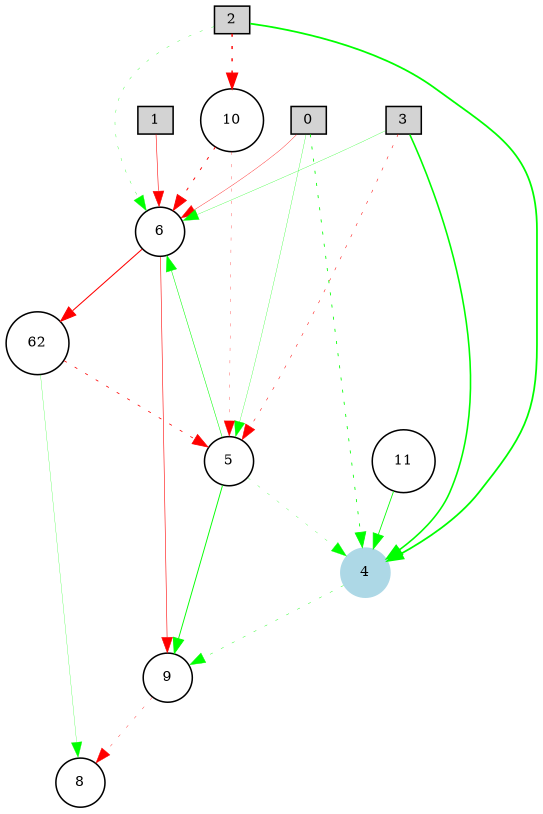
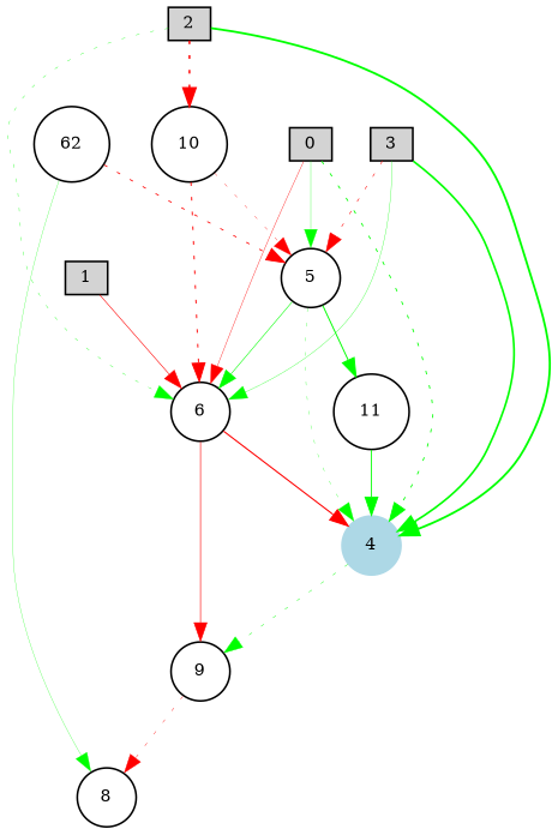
  digraph {
    node [fontsize=9 shape=circle]
    edge [color=green style=solid]
    0 [height=0.2 shape=box style=filled width=0.2]
    4 [color=lightblue height=0.2 style=filled width=0.2]
    6 [height=0.2 width=0.2]
    5 [height=0.2 width=0.2]
    9 [height=0.2 width=0.2]
    11 [height=0.2 width=0.2]
    1 [height=0.2 shape=box style=filled width=0.2]
    2 [height=0.2 shape=box style=filled width=0.2]
    10 [height=0.2 width=0.2]
    3 [height=0.2 shape=box style=filled width=0.2]
    8 [height=0.2 width=0.2]
    n12 [height=0.2 label=62 width=0.2]
    0 -> 4 [penwidth=0.5327240400585268 style=dotted]
    0 -> 6 [color=red penwidth=0.23174767607296315]
    0 -> 5 [penwidth=0.19065552443287426]
    4 -> 9 [penwidth=0.25570024888450893 style=dotted]
-   6 -> n12 [color=red penwidth=0.6748336672972512]
+   6 -> 4 [color=red penwidth=0.6748336672972512]
    6 -> 9 [color=red penwidth=0.3772096802931698]
    5 -> 4 [penwidth=0.18038639655943794 style=dotted]
    5 -> 6 [penwidth=0.3463888948584056]
-   5 -> 9 [penwidth=0.6093330331286754]
+   5 -> 11 [penwidth=0.6093330331286754]
    9 -> 8 [color=red penwidth=0.22944194857997646 style=dotted]
    11 -> 4 [penwidth=0.5439367764606824]
    1 -> 6 [color=red penwidth=0.3614979115144187]
    2 -> 4 [penwidth=1.1538159915333903]
    2 -> 6 [penwidth=0.2122403883241009 style=dotted]
    2 -> 10 [color=red penwidth=0.9246046460553546 style=dotted]
    10 -> 6 [color=red penwidth=0.5984880408866935 style=dotted]
    10 -> 5 [color=red penwidth=0.19419838783537857 style=dotted]
    3 -> 4 [penwidth=1.0410123620610432]
    3 -> 6 [penwidth=0.18811198599626944]
    3 -> 5 [color=red penwidth=0.33536834207796723 style=dotted]
    n12 -> 5 [color=red penwidth=0.5088811968983704 style=dotted]
    n12 -> 8 [penwidth=0.16196350286617522]
  }
